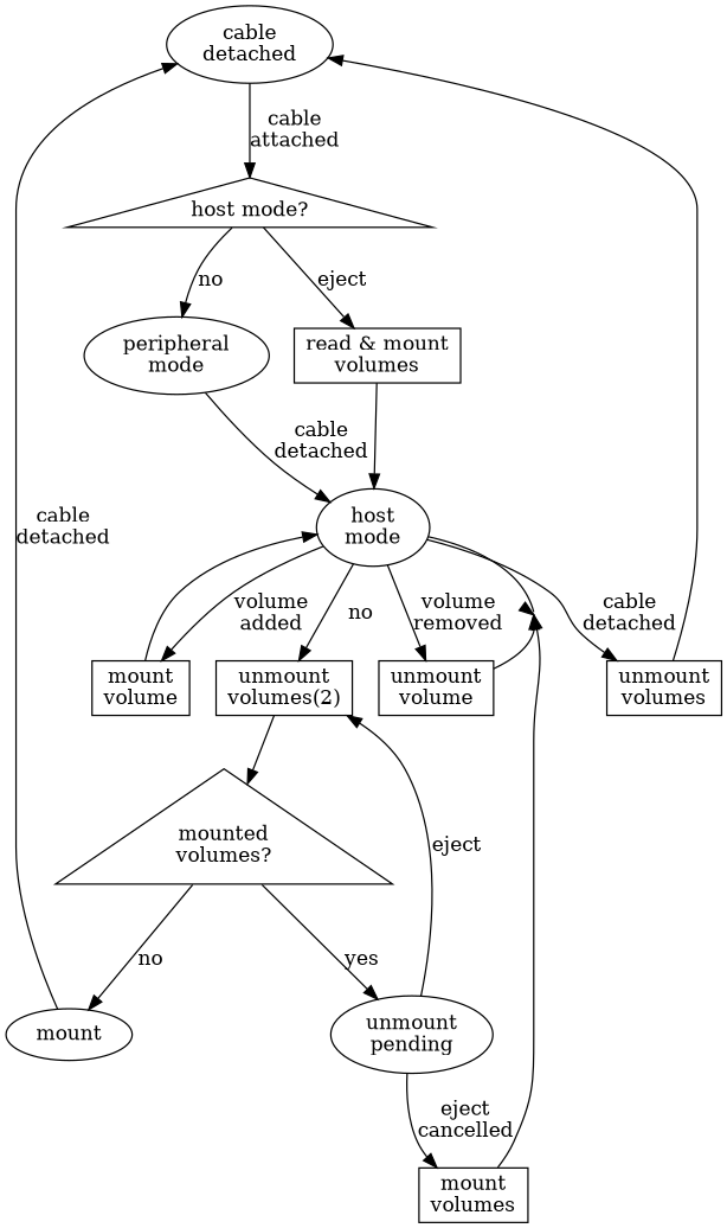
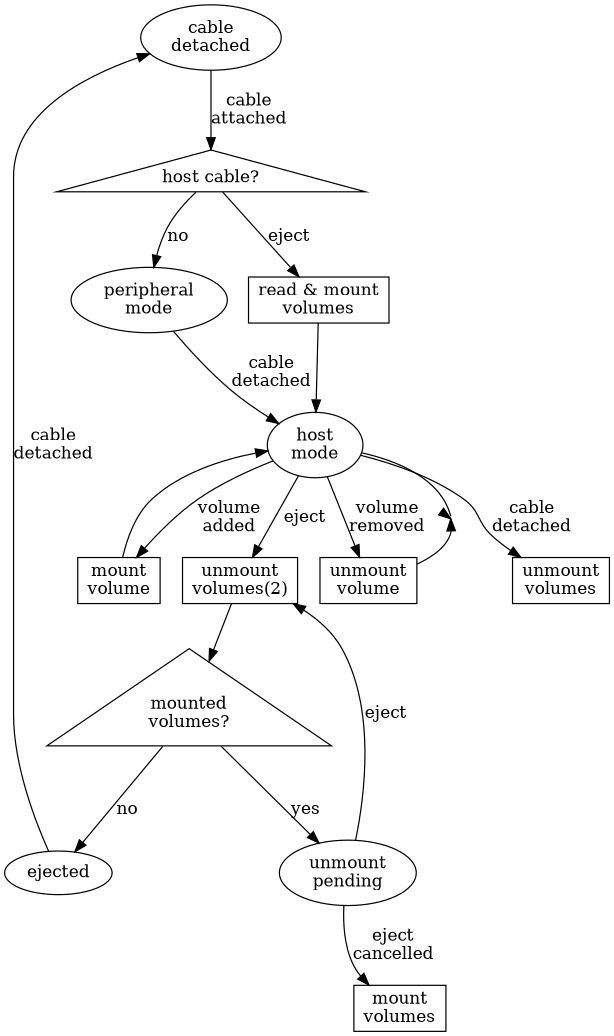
  digraph {
    concentrate=true
    node [shape=box]
    "cable\ndetached" [shape=ellipse]
-   "host mode?" [shape=triangle]
+   "host mode?" [shape=triangle label="host cable?"]
    "peripheral\nmode" [shape=ellipse]
    "read & mount\nvolumes"
    "host\nmode" [shape=ellipse]
    "unmount\nvolumes"
    "unmount\nvolume"
    "mount\nvolume"
    "unmount\nvolumes(2)"
    "mounted\nvolumes?" [shape=triangle]
    "unmount\npending" [shape=ellipse]
-   ejected [shape=ellipse label=mount]
+   ejected [shape=ellipse]
    "mount\nvolumes"
    "cable\ndetached" -> "host mode?" [label="cable\nattached"]
    "host mode?" -> "peripheral\nmode" [label=no]
    "host mode?" -> "read & mount\nvolumes" [label=eject]
    "peripheral\nmode" -> "host\nmode" [label="cable\ndetached"]
    "read & mount\nvolumes" -> "host\nmode"
    "host\nmode" -> "unmount\nvolumes" [label="cable\ndetached"]
    "host\nmode" -> "unmount\nvolume" [label="volume\nremoved"]
    "host\nmode" -> "mount\nvolume" [label="volume\nadded"]
-   "host\nmode" -> "unmount\nvolumes(2)" [label=no]
-   "unmount\nvolumes" -> "cable\ndetached"
+   "host\nmode" -> "unmount\nvolumes(2)" [label=eject]
    "unmount\nvolume" -> "host\nmode"
    "mount\nvolume" -> "host\nmode"
    "unmount\nvolumes(2)" -> "mounted\nvolumes?"
    "mounted\nvolumes?" -> "unmount\npending" [label=yes]
    "mounted\nvolumes?" -> ejected [label=no]
    "unmount\npending" -> "unmount\nvolumes(2)" [label=eject]
    "unmount\npending" -> "mount\nvolumes" [label="eject\ncancelled"]
    ejected -> "cable\ndetached" [label="cable\ndetached"]
-   "mount\nvolumes" -> "host\nmode"
  }
